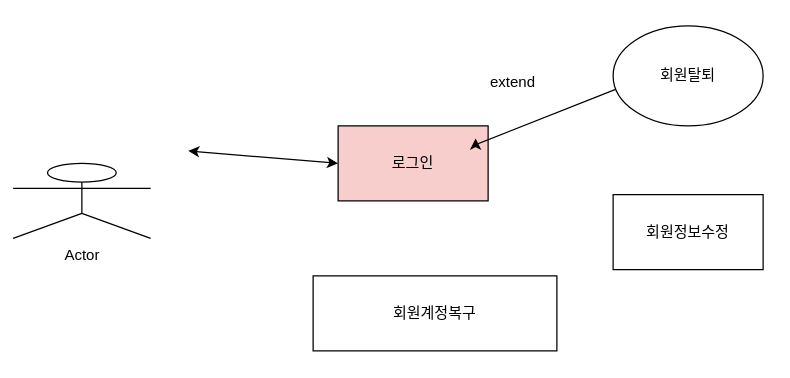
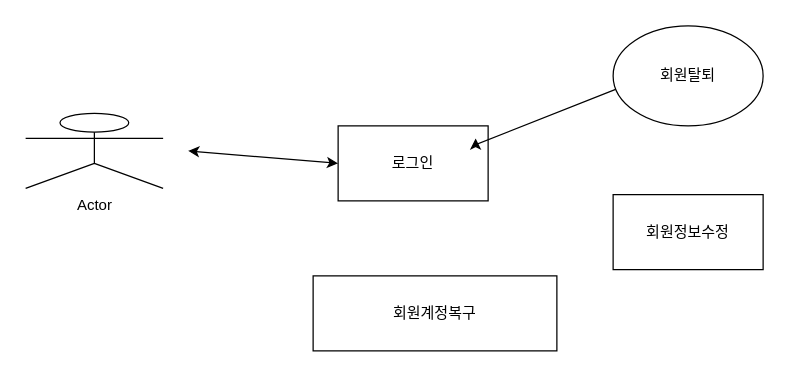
  <mxCell id="0" />
  <mxCell id="1" parent="0" />
- <mxCell id="2" value="Actor" style="shape=umlActor;verticalLabelPosition=bottom;verticalAlign=top;html=1;outlineConnect=0;" vertex="1" parent="1"><mxGeometry x="10" y="130" width="110" height="60" as="geometry" /></mxCell>
+ <mxCell id="2" value="Actor" style="shape=umlActor;verticalLabelPosition=bottom;verticalAlign=top;html=1;outlineConnect=0;" vertex="1" parent="1"><mxGeometry x="20" y="90" width="110" height="60" as="geometry" /></mxCell>
  <mxCell id="3" value="" style="endArrow=classic;startArrow=classic;html=1;rounded=0;" edge="1" parent="1"><mxGeometry width="50" height="50" relative="1" as="geometry"><mxPoint x="150" y="120" as="sourcePoint" /><mxPoint x="270" y="130" as="targetPoint" /><Array as="points"><mxPoint x="150" y="120" /></Array></mxGeometry></mxCell>
- <mxCell id="4" value="로그인" style="rounded=0;whiteSpace=wrap;html=1;fillColor=#f8cecc;" vertex="1" parent="1"><mxGeometry x="270" y="100" width="120" height="60" as="geometry" /></mxCell>
+ <mxCell id="4" value="로그인" style="rounded=0;whiteSpace=wrap;html=1;" vertex="1" parent="1"><mxGeometry x="270" y="100" width="120" height="60" as="geometry" /></mxCell>
  <mxCell id="5" value="회원정보수정" style="rounded=0;whiteSpace=wrap;html=1;" vertex="1" parent="1"><mxGeometry x="490" y="155" width="120" height="60" as="geometry" /></mxCell>
  <mxCell id="6" value="회원계정복구" style="rounded=0;whiteSpace=wrap;html=1;" vertex="1" parent="1"><mxGeometry x="250" y="220" width="195" height="60" as="geometry" /></mxCell>
- <mxCell id="7" value="extend" style="text;html=1;strokeColor=none;fillColor=none;align=center;verticalAlign=middle;whiteSpace=wrap;rounded=0;" vertex="1" parent="1"><mxGeometry x="380" y="50" width="60" height="30" as="geometry" /></mxCell>
  <mxCell id="8" value="" style="endArrow=classic;html=1;rounded=0;exitX=-0.05;exitY=1;exitDx=0;exitDy=0;exitPerimeter=0;" edge="1" parent="1"><mxGeometry width="50" height="50" relative="1" as="geometry"><mxPoint x="494" y="70" as="sourcePoint" /><mxPoint x="380" y="110" as="targetPoint" /><Array as="points"><mxPoint x="380" y="115" /></Array></mxGeometry></mxCell>
  <mxCell id="9" value="회원탈퇴" style="ellipse;whiteSpace=wrap;html=1;" vertex="1" parent="1"><mxGeometry x="490" y="20" width="120" height="80" as="geometry" /></mxCell>
